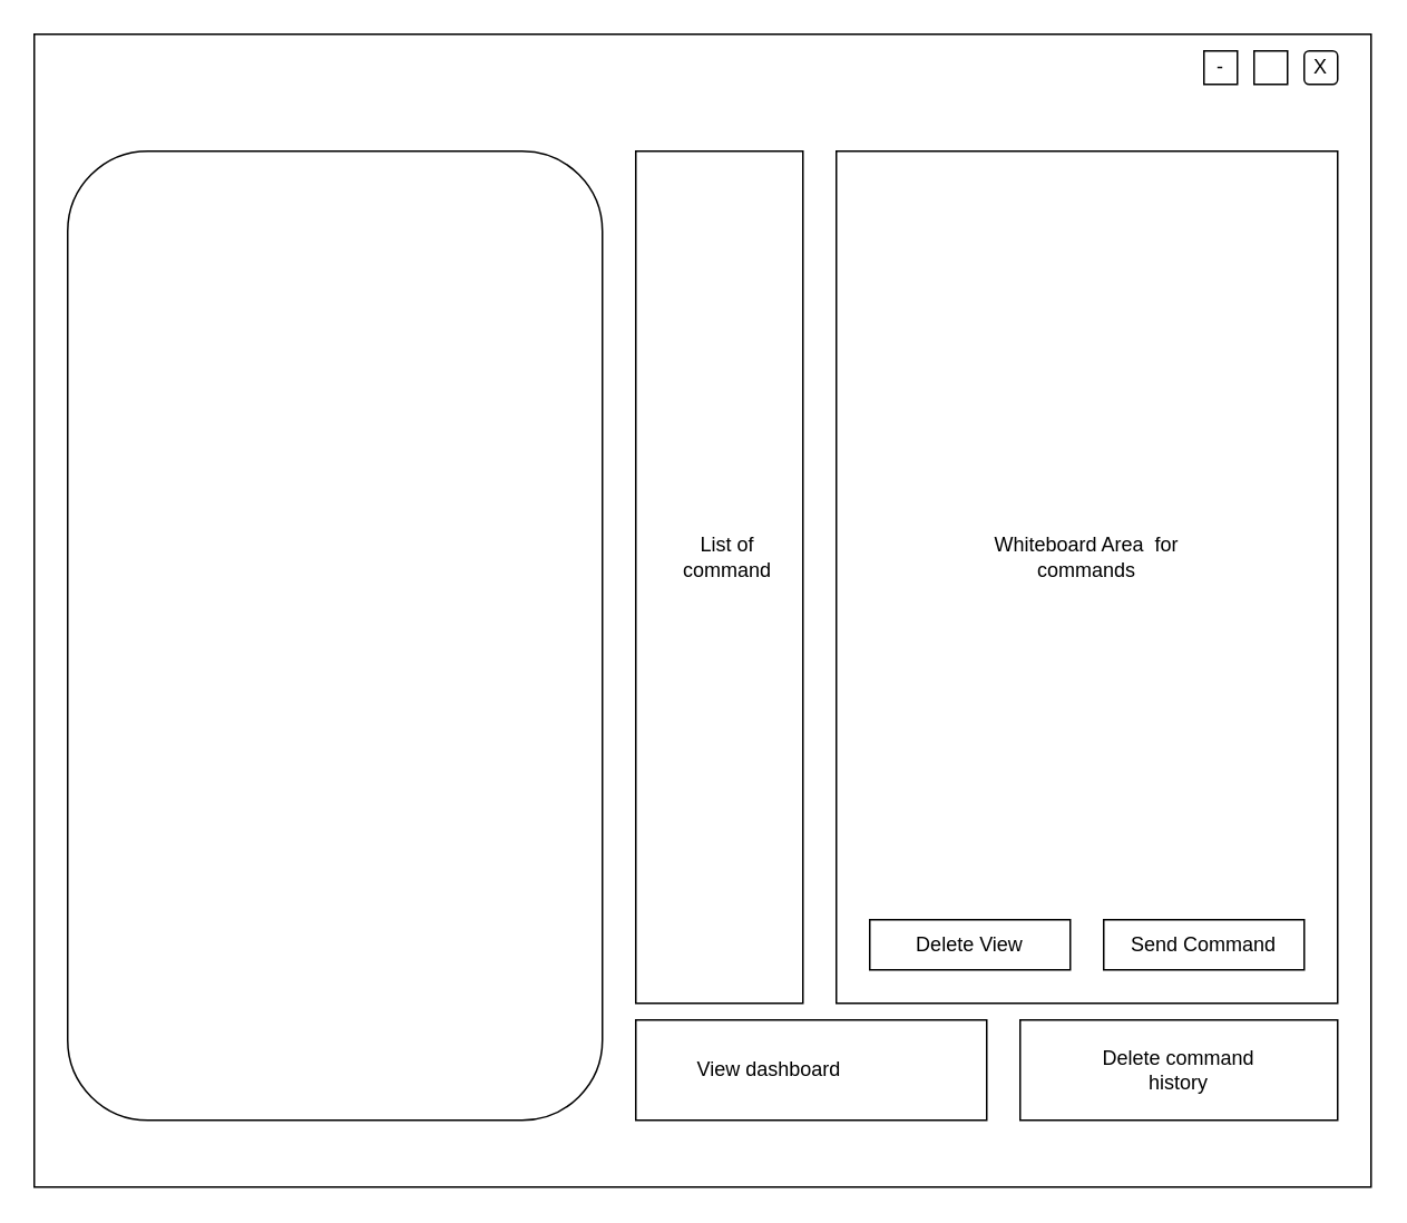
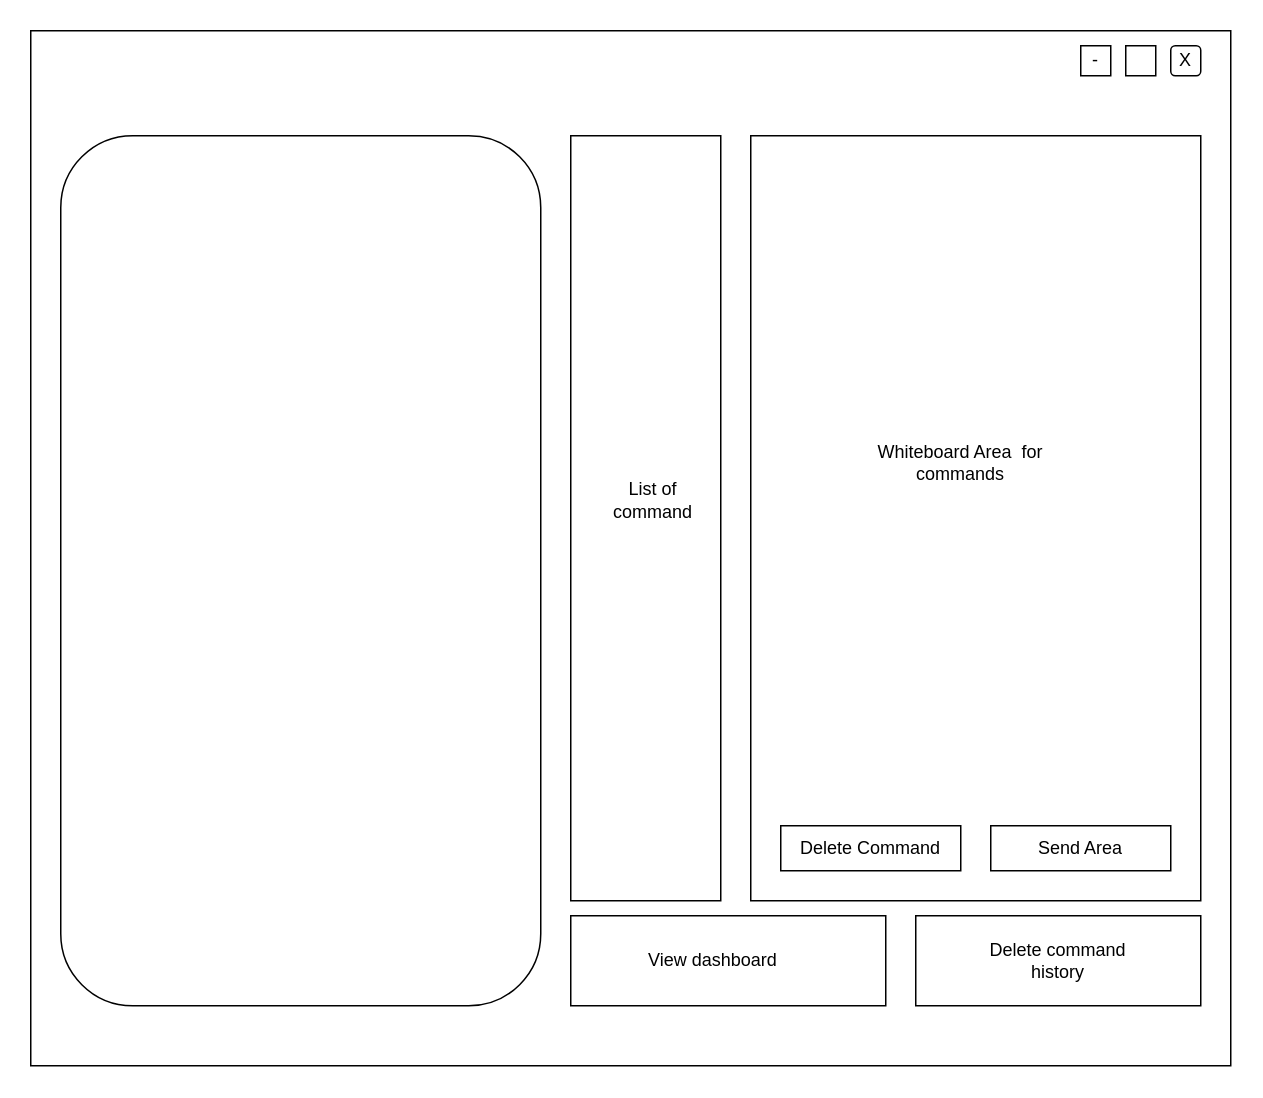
  <mxCell id="0" />
  <mxCell id="1" parent="0" />
  <mxCell id="2" value="" style="verticalLabelPosition=bottom;verticalAlign=top;html=1;shape=mxgraph.basic.rect;fillColor2=none;strokeWidth=1;size=20;indent=5;" vertex="1" parent="1"><mxGeometry x="20" y="20" width="800" height="690" as="geometry" /></mxCell>
  <mxCell id="3" value="" style="verticalLabelPosition=bottom;verticalAlign=top;html=1;shape=mxgraph.basic.rect;fillColor2=none;strokeWidth=1;size=20;indent=5;" vertex="1" parent="1"><mxGeometry x="500" y="90" width="300" height="510" as="geometry" /></mxCell>
  <mxCell id="4" value="" style="verticalLabelPosition=bottom;verticalAlign=top;html=1;shape=mxgraph.basic.rect;fillColor2=none;strokeWidth=1;size=20;indent=5;" vertex="1" parent="1"><mxGeometry x="520" y="550" width="120" height="30" as="geometry" /></mxCell>
  <mxCell id="5" value="" style="verticalLabelPosition=bottom;verticalAlign=top;html=1;shape=mxgraph.basic.rect;fillColor2=none;strokeWidth=1;size=20;indent=5;" vertex="1" parent="1"><mxGeometry x="610" y="610" width="190" height="60" as="geometry" /></mxCell>
- <mxCell id="6" value="Delete View" style="text;html=1;strokeColor=none;fillColor=none;align=center;verticalAlign=middle;whiteSpace=wrap;rounded=0;" vertex="1" parent="1"><mxGeometry x="530" y="555" width="100" height="20" as="geometry" /></mxCell>
- <mxCell id="7" value="Whiteboard Area&amp;nbsp; for commands" style="text;html=1;strokeColor=none;fillColor=none;align=center;verticalAlign=middle;whiteSpace=wrap;rounded=0;" vertex="1" parent="1"><mxGeometry x="590" y="310" width="120" height="45" as="geometry" /></mxCell>
+ <mxCell id="6" value="Delete Command" style="text;html=1;strokeColor=none;fillColor=none;align=center;verticalAlign=middle;whiteSpace=wrap;rounded=0;" vertex="1" parent="1"><mxGeometry x="530" y="555" width="100" height="20" as="geometry" /></mxCell>
+ <mxCell id="7" value="Whiteboard Area&amp;nbsp; for commands" style="text;html=1;strokeColor=none;fillColor=none;align=center;verticalAlign=middle;whiteSpace=wrap;rounded=0;" vertex="1" parent="1"><mxGeometry x="580" y="285" width="120" height="45" as="geometry" /></mxCell>
  <mxCell id="8" value="" style="verticalLabelPosition=bottom;verticalAlign=top;html=1;shape=mxgraph.basic.rect;fillColor2=none;strokeWidth=1;size=20;indent=5;" vertex="1" parent="1"><mxGeometry x="380" y="610" width="210" height="60" as="geometry" /></mxCell>
- <mxCell id="9" value="View dashboard" style="text;html=1;strokeColor=none;fillColor=none;align=center;verticalAlign=middle;whiteSpace=wrap;rounded=0;" vertex="1" parent="1"><mxGeometry x="400" y="617.5" width="120" height="45" as="geometry" /></mxCell>
+ <mxCell id="9" value="View dashboard" style="text;html=1;strokeColor=none;fillColor=none;align=center;verticalAlign=middle;whiteSpace=wrap;rounded=0;" vertex="1" parent="1"><mxGeometry x="415" y="617.5" width="120" height="45" as="geometry" /></mxCell>
  <mxCell id="10" value="Delete command history" style="text;html=1;strokeColor=none;fillColor=none;align=center;verticalAlign=middle;whiteSpace=wrap;rounded=0;" vertex="1" parent="1"><mxGeometry x="645" y="617.5" width="120" height="45" as="geometry" /></mxCell>
  <mxCell id="11" value="" style="rounded=1;whiteSpace=wrap;html=1;" vertex="1" parent="1"><mxGeometry x="40" y="90" width="320" height="580" as="geometry" /></mxCell>
  <mxCell id="12" value="-" style="rounded=0;whiteSpace=wrap;html=1;" vertex="1" parent="1"><mxGeometry x="720" y="30" width="20" height="20" as="geometry" /></mxCell>
  <mxCell id="13" value="" style="rounded=0;whiteSpace=wrap;html=1;" vertex="1" parent="1"><mxGeometry x="750" y="30" width="20" height="20" as="geometry" /></mxCell>
  <mxCell id="14" value="X" style="whiteSpace=wrap;html=1;rounded=1;" vertex="1" parent="1"><mxGeometry x="780" y="30" width="20" height="20" as="geometry" /></mxCell>
  <mxCell id="15" value="" style="verticalLabelPosition=bottom;verticalAlign=top;html=1;shape=mxgraph.basic.rect;fillColor2=none;strokeWidth=1;size=20;indent=5;" vertex="1" parent="1"><mxGeometry x="660" y="550" width="120" height="30" as="geometry" /></mxCell>
  <mxCell id="16" value="" style="rounded=0;whiteSpace=wrap;html=1;" vertex="1" parent="1"><mxGeometry x="380" y="90" width="100" height="510" as="geometry" /></mxCell>
  <mxCell id="17" value="List of command" style="text;html=1;strokeColor=none;fillColor=none;align=center;verticalAlign=middle;whiteSpace=wrap;rounded=0;" vertex="1" parent="1"><mxGeometry x="395" y="310" width="80" height="45" as="geometry" /></mxCell>
- <mxCell id="18" value="Send Command" style="text;html=1;strokeColor=none;fillColor=none;align=center;verticalAlign=middle;whiteSpace=wrap;rounded=0;" vertex="1" parent="1"><mxGeometry x="665" y="555" width="110" height="20" as="geometry" /></mxCell>
+ <mxCell id="18" value="Send Area" style="text;html=1;strokeColor=none;fillColor=none;align=center;verticalAlign=middle;whiteSpace=wrap;rounded=0;" vertex="1" parent="1"><mxGeometry x="665" y="555" width="110" height="20" as="geometry" /></mxCell>
